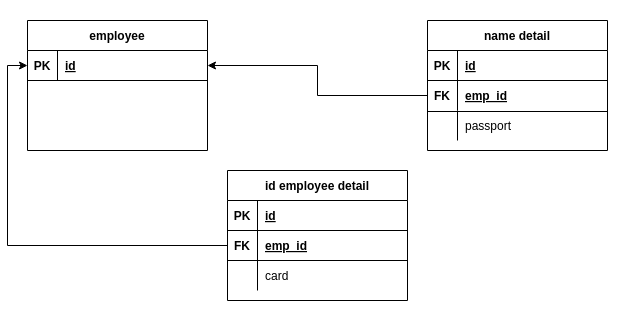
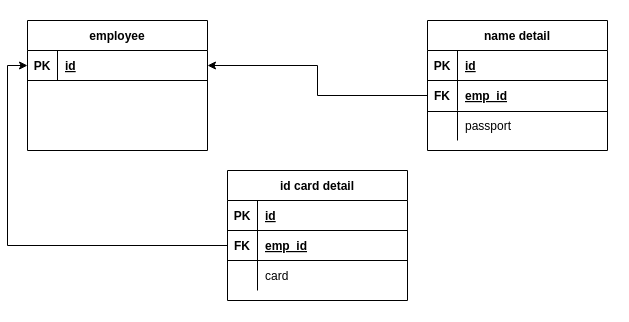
  <mxCell id="0" />
  <mxCell id="1" parent="0" />
  <mxCell id="2" value="employee" style="shape=table;startSize=30;container=1;collapsible=1;childLayout=tableLayout;fixedRows=1;rowLines=0;fontStyle=1;align=center;resizeLast=1;" vertex="1" parent="1"><mxGeometry x="20" y="20" width="180" height="130" as="geometry" /></mxCell>
  <mxCell id="3" value="" style="shape=partialRectangle;collapsible=0;dropTarget=0;pointerEvents=0;fillColor=none;top=0;left=0;bottom=1;right=0;points=[[0,0.5],[1,0.5]];portConstraint=eastwest;" vertex="1" parent="2"><mxGeometry y="30" width="180" height="30" as="geometry" /></mxCell>
  <mxCell id="4" value="PK" style="shape=partialRectangle;connectable=0;fillColor=none;top=0;left=0;bottom=0;right=0;fontStyle=1;overflow=hidden;" vertex="1" parent="3"><mxGeometry width="30" height="30" as="geometry" /></mxCell>
  <mxCell id="5" value="id" style="shape=partialRectangle;connectable=0;fillColor=none;top=0;left=0;bottom=0;right=0;align=left;spacingLeft=6;fontStyle=5;overflow=hidden;" vertex="1" parent="3"><mxGeometry x="30" width="150" height="30" as="geometry" /></mxCell>
  <mxCell id="6" value="" style="shape=partialRectangle;collapsible=0;dropTarget=0;pointerEvents=0;fillColor=none;top=0;left=0;bottom=0;right=0;points=[[0,0.5],[1,0.5]];portConstraint=eastwest;" vertex="1" parent="2"><mxGeometry y="60" width="180" height="30" as="geometry" /></mxCell>
  <mxCell id="7" value="" style="shape=partialRectangle;connectable=0;fillColor=none;top=0;left=0;bottom=0;right=0;editable=1;overflow=hidden;" vertex="1" parent="6"><mxGeometry width="30" height="30" as="geometry" /></mxCell>
  <mxCell id="8" value="" style="shape=partialRectangle;collapsible=0;dropTarget=0;pointerEvents=0;fillColor=none;top=0;left=0;bottom=0;right=0;points=[[0,0.5],[1,0.5]];portConstraint=eastwest;" vertex="1" parent="2"><mxGeometry y="90" width="180" height="30" as="geometry" /></mxCell>
  <mxCell id="9" value="" style="shape=partialRectangle;connectable=0;fillColor=none;top=0;left=0;bottom=0;right=0;editable=1;overflow=hidden;" vertex="1" parent="8"><mxGeometry width="30" height="30" as="geometry" /></mxCell>
- <mxCell id="10" value="id employee detail" style="shape=table;startSize=30;container=1;collapsible=1;childLayout=tableLayout;fixedRows=1;rowLines=0;fontStyle=1;align=center;resizeLast=1;" vertex="1" parent="1"><mxGeometry x="220" y="170" width="180" height="130" as="geometry" /></mxCell>
+ <mxCell id="10" value="id card detail" style="shape=table;startSize=30;container=1;collapsible=1;childLayout=tableLayout;fixedRows=1;rowLines=0;fontStyle=1;align=center;resizeLast=1;" vertex="1" parent="1"><mxGeometry x="220" y="170" width="180" height="130" as="geometry" /></mxCell>
  <mxCell id="11" value="" style="shape=partialRectangle;collapsible=0;dropTarget=0;pointerEvents=0;fillColor=none;top=0;left=0;bottom=1;right=0;points=[[0,0.5],[1,0.5]];portConstraint=eastwest;" vertex="1" parent="10"><mxGeometry y="30" width="180" height="30" as="geometry" /></mxCell>
  <mxCell id="12" value="PK" style="shape=partialRectangle;connectable=0;fillColor=none;top=0;left=0;bottom=0;right=0;fontStyle=1;overflow=hidden;" vertex="1" parent="11"><mxGeometry width="30" height="30" as="geometry" /></mxCell>
  <mxCell id="13" value="id" style="shape=partialRectangle;connectable=0;fillColor=none;top=0;left=0;bottom=0;right=0;align=left;spacingLeft=6;fontStyle=5;overflow=hidden;" vertex="1" parent="11"><mxGeometry x="30" width="150" height="30" as="geometry" /></mxCell>
  <mxCell id="14" value="" style="shape=partialRectangle;collapsible=0;dropTarget=0;pointerEvents=0;fillColor=none;top=0;left=0;bottom=0;right=0;points=[[0,0.5],[1,0.5]];portConstraint=eastwest;" vertex="1" parent="10"><mxGeometry y="60" width="180" height="30" as="geometry" /></mxCell>
  <mxCell id="15" value="FK" style="shape=partialRectangle;connectable=0;fillColor=none;top=0;left=0;bottom=0;right=0;fontStyle=1;overflow=hidden;" vertex="1" parent="14"><mxGeometry width="30" height="30" as="geometry" /></mxCell>
  <mxCell id="16" value="emp_id" style="shape=partialRectangle;connectable=0;fillColor=none;top=0;left=0;bottom=0;right=0;align=left;spacingLeft=6;fontStyle=5;overflow=hidden;" vertex="1" parent="14"><mxGeometry x="30" width="150" height="30" as="geometry" /></mxCell>
  <mxCell id="17" value="" style="shape=partialRectangle;collapsible=0;dropTarget=0;pointerEvents=0;fillColor=none;top=0;left=0;bottom=0;right=0;points=[[0,0.5],[1,0.5]];portConstraint=eastwest;" vertex="1" parent="10"><mxGeometry y="90" width="180" height="30" as="geometry" /></mxCell>
  <mxCell id="18" value="" style="shape=partialRectangle;connectable=0;fillColor=none;top=0;left=0;bottom=0;right=0;editable=1;overflow=hidden;" vertex="1" parent="17"><mxGeometry width="30" height="30" as="geometry" /></mxCell>
  <mxCell id="19" value="card" style="shape=partialRectangle;connectable=0;fillColor=none;top=0;left=0;bottom=0;right=0;align=left;spacingLeft=6;overflow=hidden;" vertex="1" parent="17"><mxGeometry x="30" width="150" height="30" as="geometry" /></mxCell>
  <mxCell id="20" value="name detail" style="shape=table;startSize=30;container=1;collapsible=1;childLayout=tableLayout;fixedRows=1;rowLines=0;fontStyle=1;align=center;resizeLast=1;" vertex="1" parent="1"><mxGeometry x="420" y="20" width="180" height="130" as="geometry" /></mxCell>
  <mxCell id="21" value="" style="shape=partialRectangle;collapsible=0;dropTarget=0;pointerEvents=0;fillColor=none;top=0;left=0;bottom=1;right=0;points=[[0,0.5],[1,0.5]];portConstraint=eastwest;" vertex="1" parent="20"><mxGeometry y="30" width="180" height="30" as="geometry" /></mxCell>
  <mxCell id="22" value="PK" style="shape=partialRectangle;connectable=0;fillColor=none;top=0;left=0;bottom=0;right=0;fontStyle=1;overflow=hidden;" vertex="1" parent="21"><mxGeometry width="30" height="30" as="geometry" /></mxCell>
  <mxCell id="23" value="id" style="shape=partialRectangle;connectable=0;fillColor=none;top=0;left=0;bottom=0;right=0;align=left;spacingLeft=6;fontStyle=5;overflow=hidden;" vertex="1" parent="21"><mxGeometry x="30" width="150" height="30" as="geometry" /></mxCell>
  <mxCell id="24" value="" style="shape=partialRectangle;collapsible=0;dropTarget=0;pointerEvents=0;fillColor=none;top=0;left=0;bottom=0;right=0;points=[[0,0.5],[1,0.5]];portConstraint=eastwest;" vertex="1" parent="20"><mxGeometry y="60" width="180" height="30" as="geometry" /></mxCell>
  <mxCell id="25" value="FK" style="shape=partialRectangle;connectable=0;fillColor=none;top=0;left=0;bottom=0;right=0;editable=1;overflow=hidden;fontStyle=1" vertex="1" parent="24"><mxGeometry width="30" height="30" as="geometry" /></mxCell>
  <mxCell id="26" value="emp_id" style="shape=partialRectangle;connectable=0;fillColor=none;top=0;left=0;bottom=0;right=0;align=left;spacingLeft=6;overflow=hidden;fontStyle=5" vertex="1" parent="24"><mxGeometry x="30" width="150" height="30" as="geometry" /></mxCell>
  <mxCell id="27" value="" style="shape=partialRectangle;collapsible=0;dropTarget=0;pointerEvents=0;fillColor=none;top=0;left=0;bottom=0;right=0;points=[[0,0.5],[1,0.5]];portConstraint=eastwest;" vertex="1" parent="20"><mxGeometry y="90" width="180" height="30" as="geometry" /></mxCell>
  <mxCell id="28" value="" style="shape=partialRectangle;connectable=0;fillColor=none;top=0;left=0;bottom=0;right=0;editable=1;overflow=hidden;" vertex="1" parent="27"><mxGeometry width="30" height="30" as="geometry" /></mxCell>
  <mxCell id="29" value="passport" style="shape=partialRectangle;connectable=0;fillColor=none;top=0;left=0;bottom=0;right=0;align=left;spacingLeft=6;overflow=hidden;" vertex="1" parent="27"><mxGeometry x="30" width="150" height="30" as="geometry" /></mxCell>
  <mxCell id="30" value="" style="line;strokeWidth=1;rotatable=0;dashed=0;labelPosition=right;align=left;verticalAlign=middle;spacingTop=0;spacingLeft=6;points=[];portConstraint=eastwest;" vertex="1" parent="1"><mxGeometry x="420" y="106" width="180" height="10" as="geometry" /></mxCell>
  <mxCell id="31" value="" style="line;strokeWidth=1;rotatable=0;dashed=0;labelPosition=right;align=left;verticalAlign=middle;spacingTop=0;spacingLeft=6;points=[];portConstraint=eastwest;" vertex="1" parent="1"><mxGeometry x="220" y="255" width="180" height="10" as="geometry" /></mxCell>
  <mxCell id="32" style="edgeStyle=orthogonalEdgeStyle;rounded=0;orthogonalLoop=1;jettySize=auto;html=1;exitX=0;exitY=0.5;exitDx=0;exitDy=0;entryX=1;entryY=0.5;entryDx=0;entryDy=0;" edge="1" parent="1" source="24" target="3"><mxGeometry relative="1" as="geometry" /></mxCell>
  <mxCell id="33" style="edgeStyle=orthogonalEdgeStyle;rounded=0;orthogonalLoop=1;jettySize=auto;html=1;exitX=0;exitY=0.5;exitDx=0;exitDy=0;entryX=0;entryY=0.5;entryDx=0;entryDy=0;" edge="1" parent="1" source="14" target="3"><mxGeometry relative="1" as="geometry" /></mxCell>
